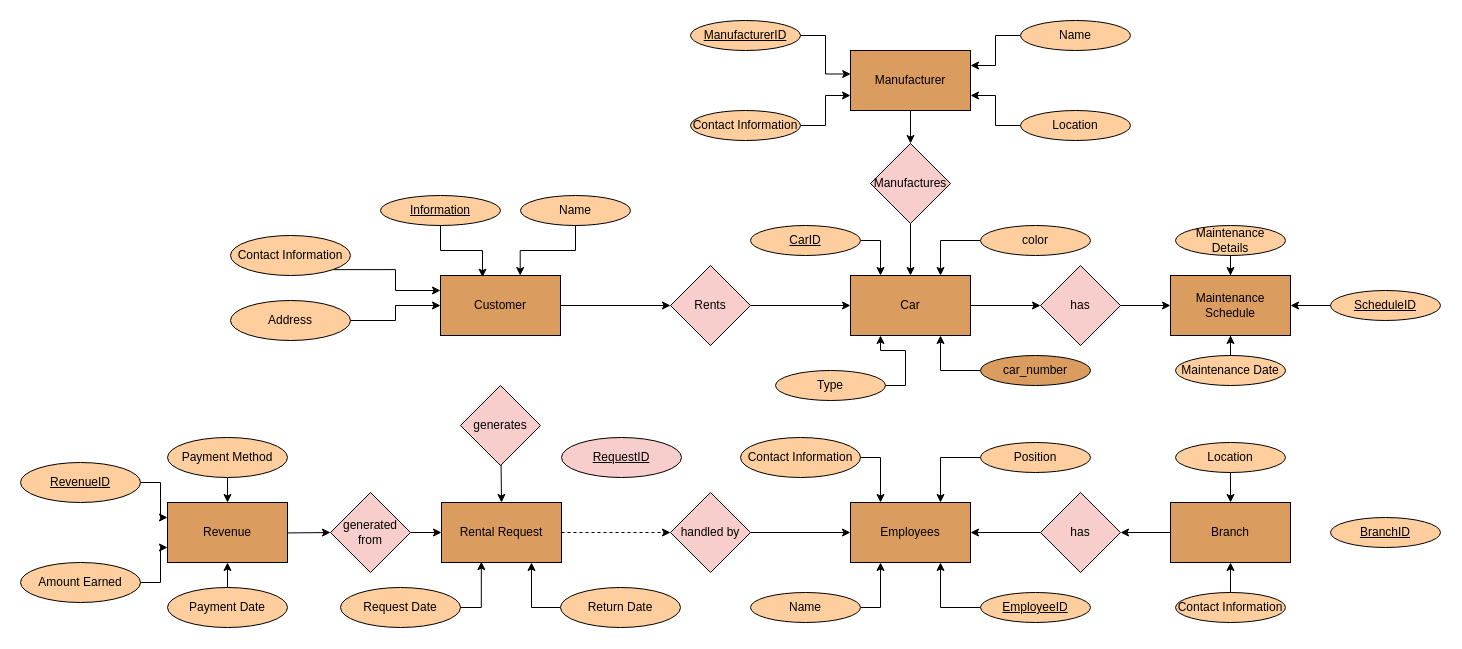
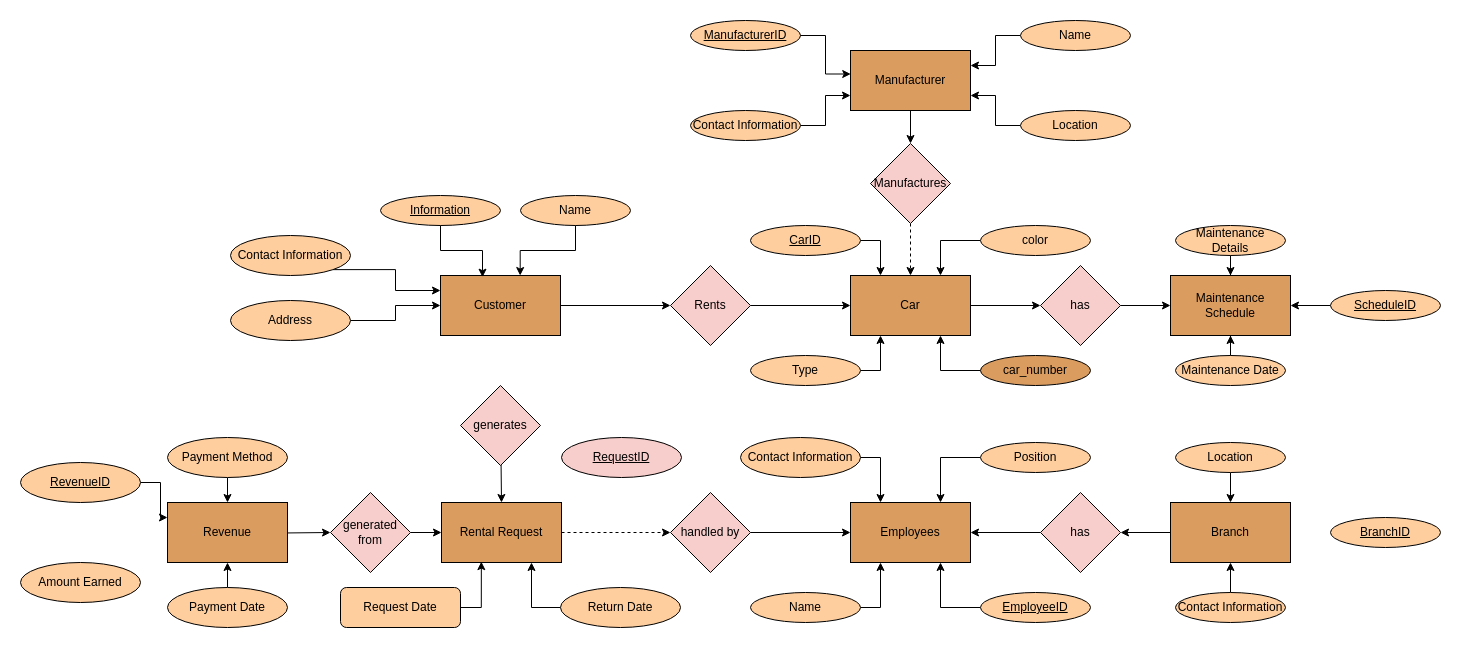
  <mxCell id="0" />
  <mxCell id="1" parent="0" />
  <mxCell id="2" style="edgeStyle=orthogonalEdgeStyle;rounded=0;orthogonalLoop=1;jettySize=auto;html=1;exitX=1;exitY=0.5;exitDx=0;exitDy=0;entryX=0;entryY=0.5;entryDx=0;entryDy=0;fillColor=#FFCE9F;" edge="1" parent="1" source="3" target="8"><mxGeometry relative="1" as="geometry" /></mxCell>
  <mxCell id="3" value="&lt;div&gt;Customer&lt;/div&gt;" style="rounded=0;whiteSpace=wrap;html=1;fillColor=#DB9C60;" vertex="1" parent="1"><mxGeometry x="440" y="275" width="120" height="60" as="geometry" /></mxCell>
  <mxCell id="4" style="edgeStyle=orthogonalEdgeStyle;rounded=0;orthogonalLoop=1;jettySize=auto;html=1;exitX=1;exitY=0.5;exitDx=0;exitDy=0;entryX=0;entryY=0.5;entryDx=0;entryDy=0;fillColor=#FFCE9F;" edge="1" parent="1" source="5" target="10"><mxGeometry relative="1" as="geometry" /></mxCell>
  <mxCell id="5" value="Car" style="rounded=0;whiteSpace=wrap;html=1;fillColor=#DB9C60;" vertex="1" parent="1"><mxGeometry x="850" y="275" width="120" height="60" as="geometry" /></mxCell>
  <mxCell id="6" value="Maintenance Schedule" style="rounded=0;whiteSpace=wrap;html=1;fillColor=#DB9C60;" vertex="1" parent="1"><mxGeometry x="1170" y="275" width="120" height="60" as="geometry" /></mxCell>
  <mxCell id="7" style="edgeStyle=orthogonalEdgeStyle;rounded=0;orthogonalLoop=1;jettySize=auto;html=1;exitX=1;exitY=0.5;exitDx=0;exitDy=0;entryX=0;entryY=0.5;entryDx=0;entryDy=0;fillColor=#FFCE9F;" edge="1" parent="1" source="8" target="5"><mxGeometry relative="1" as="geometry" /></mxCell>
  <mxCell id="8" value="Rents" style="rhombus;whiteSpace=wrap;html=1;fillColor=#F8CECC;" vertex="1" parent="1"><mxGeometry x="670" y="265" width="80" height="80" as="geometry" /></mxCell>
  <mxCell id="9" style="edgeStyle=orthogonalEdgeStyle;rounded=0;orthogonalLoop=1;jettySize=auto;html=1;exitX=1;exitY=0.5;exitDx=0;exitDy=0;entryX=0;entryY=0.5;entryDx=0;entryDy=0;fillColor=#FFCE9F;" edge="1" parent="1" source="10" target="6"><mxGeometry relative="1" as="geometry" /></mxCell>
  <mxCell id="10" value="has" style="rhombus;whiteSpace=wrap;html=1;fillColor=#F8CECC;" vertex="1" parent="1"><mxGeometry x="1040" y="265" width="80" height="80" as="geometry" /></mxCell>
  <mxCell id="11" style="edgeStyle=orthogonalEdgeStyle;rounded=0;orthogonalLoop=1;jettySize=auto;html=1;exitX=0.5;exitY=1;exitDx=0;exitDy=0;fillColor=#FFCE9F;" edge="1" parent="1" source="12" target="14"><mxGeometry relative="1" as="geometry" /></mxCell>
  <mxCell id="12" value="Manufacturer" style="rounded=0;whiteSpace=wrap;html=1;fillColor=#DB9C60;" vertex="1" parent="1"><mxGeometry x="850" y="50" width="120" height="60" as="geometry" /></mxCell>
- <mxCell id="13" style="edgeStyle=orthogonalEdgeStyle;rounded=0;orthogonalLoop=1;jettySize=auto;html=1;exitX=0.5;exitY=1;exitDx=0;exitDy=0;entryX=0.5;entryY=0;entryDx=0;entryDy=0;fillColor=#FFCE9F;" edge="1" parent="1" source="14" target="5"><mxGeometry relative="1" as="geometry" /></mxCell>
+ <mxCell id="13" style="edgeStyle=orthogonalEdgeStyle;rounded=0;orthogonalLoop=1;jettySize=auto;html=1;exitX=0.5;exitY=1;exitDx=0;exitDy=0;entryX=0.5;entryY=0;entryDx=0;entryDy=0;fillColor=#FFCE9F;dashed=1;" edge="1" parent="1" source="14" target="5"><mxGeometry relative="1" as="geometry" /></mxCell>
  <mxCell id="14" value="Manufactures" style="rhombus;whiteSpace=wrap;html=1;fillColor=#F8CECC;" vertex="1" parent="1"><mxGeometry x="870" y="143" width="80" height="80" as="geometry" /></mxCell>
  <mxCell id="15" style="edgeStyle=orthogonalEdgeStyle;rounded=0;orthogonalLoop=1;jettySize=auto;html=1;entryX=0;entryY=0.5;entryDx=0;entryDy=0;fillColor=#FFCE9F;dashed=1;" edge="1" parent="1" source="16" target="20"><mxGeometry relative="1" as="geometry" /></mxCell>
  <mxCell id="16" value="Rental Request" style="rounded=0;whiteSpace=wrap;html=1;fillColor=#DB9C60;" vertex="1" parent="1"><mxGeometry x="441" y="502" width="120" height="60" as="geometry" /></mxCell>
  <mxCell id="17" style="edgeStyle=orthogonalEdgeStyle;rounded=0;orthogonalLoop=1;jettySize=auto;html=1;exitX=0.5;exitY=1;exitDx=0;exitDy=0;fillColor=#FFCE9F;" edge="1" parent="1" target="16"><mxGeometry relative="1" as="geometry"><mxPoint x="500" y="412" as="sourcePoint" /></mxGeometry></mxCell>
  <mxCell id="18" value="generates" style="rhombus;whiteSpace=wrap;html=1;fillColor=#F8CECC;" vertex="1" parent="1"><mxGeometry x="460" y="385" width="80" height="80" as="geometry" /></mxCell>
  <mxCell id="19" style="edgeStyle=orthogonalEdgeStyle;rounded=0;orthogonalLoop=1;jettySize=auto;html=1;entryX=0;entryY=0.5;entryDx=0;entryDy=0;fillColor=#FFCE9F;" edge="1" parent="1" source="20" target="21"><mxGeometry relative="1" as="geometry" /></mxCell>
  <mxCell id="20" value="handled by" style="rhombus;whiteSpace=wrap;html=1;fillColor=#F8CECC;" vertex="1" parent="1"><mxGeometry x="670" y="492" width="80" height="80" as="geometry" /></mxCell>
  <mxCell id="21" value="Employees" style="rounded=0;whiteSpace=wrap;html=1;fillColor=#DB9C60;" vertex="1" parent="1"><mxGeometry x="850" y="502" width="120" height="60" as="geometry" /></mxCell>
  <mxCell id="22" style="edgeStyle=orthogonalEdgeStyle;rounded=0;orthogonalLoop=1;jettySize=auto;html=1;exitX=0;exitY=0.5;exitDx=0;exitDy=0;entryX=1;entryY=0.5;entryDx=0;entryDy=0;fillColor=#FFCE9F;" edge="1" parent="1" source="23" target="21"><mxGeometry relative="1" as="geometry" /></mxCell>
  <mxCell id="23" value="has" style="rhombus;whiteSpace=wrap;html=1;fillColor=#F8CECC;" vertex="1" parent="1"><mxGeometry x="1040" y="492" width="80" height="80" as="geometry" /></mxCell>
  <mxCell id="24" style="edgeStyle=orthogonalEdgeStyle;rounded=0;orthogonalLoop=1;jettySize=auto;html=1;entryX=1;entryY=0.5;entryDx=0;entryDy=0;startArrow=baseDash;startFill=0;strokeColor=default;fillColor=#FFCE9F;" edge="1" parent="1" source="25" target="23"><mxGeometry relative="1" as="geometry" /></mxCell>
  <mxCell id="25" value="Branch" style="rounded=0;whiteSpace=wrap;html=1;fillColor=#DB9C60;" vertex="1" parent="1"><mxGeometry x="1170" y="502" width="120" height="60" as="geometry" /></mxCell>
  <mxCell id="26" style="edgeStyle=orthogonalEdgeStyle;rounded=0;orthogonalLoop=1;jettySize=auto;html=1;entryX=0;entryY=0.5;entryDx=0;entryDy=0;fillColor=#FFCE9F;" edge="1" parent="1" target="29"><mxGeometry relative="1" as="geometry"><mxPoint x="232" y="532" as="sourcePoint" /><mxPoint x="322" y="532" as="targetPoint" /></mxGeometry></mxCell>
  <mxCell id="27" value="Revenue" style="rounded=0;whiteSpace=wrap;html=1;fillColor=#DB9C60;" vertex="1" parent="1"><mxGeometry x="167" y="502" width="120" height="60" as="geometry" /></mxCell>
  <mxCell id="28" style="edgeStyle=orthogonalEdgeStyle;rounded=0;orthogonalLoop=1;jettySize=auto;html=1;entryX=0;entryY=0.5;entryDx=0;entryDy=0;fillColor=#FFCE9F;" edge="1" parent="1" source="29" target="16"><mxGeometry relative="1" as="geometry" /></mxCell>
  <mxCell id="29" value="generated from" style="rhombus;whiteSpace=wrap;html=1;fillColor=#F8CECC;" vertex="1" parent="1"><mxGeometry x="330" y="492" width="80" height="80" as="geometry" /></mxCell>
  <mxCell id="30" style="edgeStyle=orthogonalEdgeStyle;rounded=0;orthogonalLoop=1;jettySize=auto;html=1;exitX=1;exitY=1;exitDx=0;exitDy=0;entryX=0;entryY=0.25;entryDx=0;entryDy=0;fillColor=#FFCE9F;" edge="1" parent="1" source="31" target="3"><mxGeometry relative="1" as="geometry" /></mxCell>
  <mxCell id="31" value="Contact Information" style="ellipse;whiteSpace=wrap;html=1;fillColor=#FFCE9F;" vertex="1" parent="1"><mxGeometry x="230" y="235" width="120" height="40" as="geometry" /></mxCell>
  <mxCell id="32" value="&lt;u&gt;Information&lt;/u&gt;" style="ellipse;whiteSpace=wrap;html=1;fillColor=#FFCE9F;" vertex="1" parent="1"><mxGeometry x="380" y="195" width="120" height="30" as="geometry" /></mxCell>
  <mxCell id="33" value="Name" style="ellipse;whiteSpace=wrap;html=1;fillColor=#FFCE9F;" vertex="1" parent="1"><mxGeometry x="520" y="195" width="110" height="30" as="geometry" /></mxCell>
  <mxCell id="34" style="edgeStyle=orthogonalEdgeStyle;rounded=0;orthogonalLoop=1;jettySize=auto;html=1;exitX=1;exitY=0.5;exitDx=0;exitDy=0;entryX=0;entryY=0.5;entryDx=0;entryDy=0;fillColor=#FFCE9F;" edge="1" parent="1" source="35" target="3"><mxGeometry relative="1" as="geometry"><mxPoint x="440" y="295" as="targetPoint" /></mxGeometry></mxCell>
  <mxCell id="35" value="Address" style="ellipse;whiteSpace=wrap;html=1;fillColor=#FFCE9F;" vertex="1" parent="1"><mxGeometry x="230" y="300" width="120" height="40" as="geometry" /></mxCell>
  <mxCell id="36" style="edgeStyle=orthogonalEdgeStyle;rounded=0;orthogonalLoop=1;jettySize=auto;html=1;exitX=0.5;exitY=1;exitDx=0;exitDy=0;entryX=0.664;entryY=0;entryDx=0;entryDy=0;entryPerimeter=0;fillColor=#FFCE9F;" edge="1" parent="1" source="33" target="3"><mxGeometry relative="1" as="geometry" /></mxCell>
  <mxCell id="37" style="edgeStyle=orthogonalEdgeStyle;rounded=0;orthogonalLoop=1;jettySize=auto;html=1;exitX=1;exitY=0.5;exitDx=0;exitDy=0;entryX=0.25;entryY=0;entryDx=0;entryDy=0;fillColor=#FFCE9F;" edge="1" parent="1" source="38" target="5"><mxGeometry relative="1" as="geometry" /></mxCell>
  <mxCell id="38" value="&lt;u&gt;CarID &lt;/u&gt;" style="ellipse;whiteSpace=wrap;html=1;fillColor=#FFCE9F;" vertex="1" parent="1"><mxGeometry x="750" y="225" width="110" height="30" as="geometry" /></mxCell>
  <mxCell id="39" style="edgeStyle=orthogonalEdgeStyle;rounded=0;orthogonalLoop=1;jettySize=auto;html=1;exitX=1;exitY=0.5;exitDx=0;exitDy=0;entryX=0.25;entryY=1;entryDx=0;entryDy=0;fillColor=#FFCE9F;" edge="1" parent="1" source="40" target="5"><mxGeometry relative="1" as="geometry" /></mxCell>
- <mxCell id="40" value="Type" style="ellipse;whiteSpace=wrap;html=1;fillColor=#FFCE9F;" vertex="1" parent="1"><mxGeometry x="775" y="370" width="110" height="30" as="geometry" /></mxCell>
+ <mxCell id="40" value="Type" style="ellipse;whiteSpace=wrap;html=1;fillColor=#FFCE9F;" vertex="1" parent="1"><mxGeometry x="750" y="355" width="110" height="30" as="geometry" /></mxCell>
  <mxCell id="41" style="edgeStyle=orthogonalEdgeStyle;rounded=0;orthogonalLoop=1;jettySize=auto;html=1;exitX=0;exitY=0.5;exitDx=0;exitDy=0;entryX=0.75;entryY=1;entryDx=0;entryDy=0;fillColor=#FFCE9F;" edge="1" parent="1" source="42" target="5"><mxGeometry relative="1" as="geometry" /></mxCell>
  <mxCell id="42" value="car_number" style="ellipse;whiteSpace=wrap;html=1;fillColor=#db9c60;" vertex="1" parent="1"><mxGeometry x="980" y="355" width="110" height="30" as="geometry" /></mxCell>
  <mxCell id="43" value="&lt;u&gt;ManufacturerID&lt;/u&gt;" style="ellipse;whiteSpace=wrap;html=1;fillColor=#FFCE9F;" vertex="1" parent="1"><mxGeometry x="690" y="20" width="110" height="30" as="geometry" /></mxCell>
  <mxCell id="44" style="edgeStyle=orthogonalEdgeStyle;rounded=0;orthogonalLoop=1;jettySize=auto;html=1;entryX=0;entryY=0.75;entryDx=0;entryDy=0;fillColor=#FFCE9F;" edge="1" parent="1" source="45" target="12"><mxGeometry relative="1" as="geometry" /></mxCell>
  <mxCell id="45" value="Contact Information" style="ellipse;whiteSpace=wrap;html=1;fillColor=#FFCE9F;" vertex="1" parent="1"><mxGeometry x="690" y="110" width="110" height="30" as="geometry" /></mxCell>
  <mxCell id="46" style="edgeStyle=orthogonalEdgeStyle;rounded=0;orthogonalLoop=1;jettySize=auto;html=1;entryX=1;entryY=0.25;entryDx=0;entryDy=0;fillColor=#FFCE9F;" edge="1" parent="1" source="47" target="12"><mxGeometry relative="1" as="geometry" /></mxCell>
  <mxCell id="47" value="Name" style="ellipse;whiteSpace=wrap;html=1;fillColor=#FFCE9F;" vertex="1" parent="1"><mxGeometry x="1020" y="20" width="110" height="30" as="geometry" /></mxCell>
  <mxCell id="48" style="edgeStyle=orthogonalEdgeStyle;rounded=0;orthogonalLoop=1;jettySize=auto;html=1;entryX=1;entryY=0.75;entryDx=0;entryDy=0;fillColor=#FFCE9F;" edge="1" parent="1" source="49" target="12"><mxGeometry relative="1" as="geometry" /></mxCell>
  <mxCell id="49" value="Location" style="ellipse;whiteSpace=wrap;html=1;fillColor=#FFCE9F;" vertex="1" parent="1"><mxGeometry x="1020" y="110" width="110" height="30" as="geometry" /></mxCell>
  <mxCell id="50" style="edgeStyle=orthogonalEdgeStyle;rounded=0;orthogonalLoop=1;jettySize=auto;html=1;entryX=0.002;entryY=0.392;entryDx=0;entryDy=0;entryPerimeter=0;fillColor=#FFCE9F;" edge="1" parent="1" source="43" target="12"><mxGeometry relative="1" as="geometry" /></mxCell>
  <mxCell id="51" style="edgeStyle=orthogonalEdgeStyle;rounded=0;orthogonalLoop=1;jettySize=auto;html=1;entryX=0.75;entryY=0;entryDx=0;entryDy=0;fillColor=#FFCE9F;" edge="1" parent="1" source="52" target="5"><mxGeometry relative="1" as="geometry" /></mxCell>
  <mxCell id="52" value="color" style="ellipse;whiteSpace=wrap;html=1;fillColor=#FFCE9F;" vertex="1" parent="1"><mxGeometry x="980" y="225" width="110" height="30" as="geometry" /></mxCell>
  <mxCell id="53" style="edgeStyle=orthogonalEdgeStyle;rounded=0;orthogonalLoop=1;jettySize=auto;html=1;entryX=0.35;entryY=0.028;entryDx=0;entryDy=0;entryPerimeter=0;fillColor=#FFCE9F;" edge="1" parent="1" source="32" target="3"><mxGeometry relative="1" as="geometry" /></mxCell>
  <mxCell id="54" style="edgeStyle=orthogonalEdgeStyle;rounded=0;orthogonalLoop=1;jettySize=auto;html=1;entryX=1;entryY=0.5;entryDx=0;entryDy=0;fillColor=#FFCE9F;" edge="1" parent="1" source="55" target="6"><mxGeometry relative="1" as="geometry" /></mxCell>
  <mxCell id="55" value="&lt;u&gt;ScheduleID&lt;/u&gt;" style="ellipse;whiteSpace=wrap;html=1;fillColor=#FFCE9F;" vertex="1" parent="1"><mxGeometry x="1330" y="290" width="110" height="30" as="geometry" /></mxCell>
  <mxCell id="56" style="edgeStyle=orthogonalEdgeStyle;rounded=0;orthogonalLoop=1;jettySize=auto;html=1;entryX=0.5;entryY=0;entryDx=0;entryDy=0;fillColor=#FFCE9F;" edge="1" parent="1" source="57" target="6"><mxGeometry relative="1" as="geometry" /></mxCell>
  <mxCell id="57" value="Maintenance Details" style="ellipse;whiteSpace=wrap;html=1;fillColor=#FFCE9F;" vertex="1" parent="1"><mxGeometry x="1175" y="225" width="110" height="30" as="geometry" /></mxCell>
  <mxCell id="58" style="edgeStyle=orthogonalEdgeStyle;rounded=0;orthogonalLoop=1;jettySize=auto;html=1;entryX=0.5;entryY=1;entryDx=0;entryDy=0;fillColor=#FFCE9F;" edge="1" parent="1" source="59" target="6"><mxGeometry relative="1" as="geometry" /></mxCell>
  <mxCell id="59" value="Maintenance Date" style="ellipse;whiteSpace=wrap;html=1;fillColor=#FFCE9F;" vertex="1" parent="1"><mxGeometry x="1175" y="355" width="110" height="30" as="geometry" /></mxCell>
  <mxCell id="60" value="&lt;u&gt;BranchID&lt;/u&gt;" style="ellipse;whiteSpace=wrap;html=1;fillColor=#FFCE9F;" vertex="1" parent="1"><mxGeometry x="1330" y="517" width="110" height="30" as="geometry" /></mxCell>
  <mxCell id="61" style="edgeStyle=orthogonalEdgeStyle;rounded=0;orthogonalLoop=1;jettySize=auto;html=1;entryX=0.5;entryY=1;entryDx=0;entryDy=0;fillColor=#FFCE9F;" edge="1" parent="1" source="62" target="25"><mxGeometry relative="1" as="geometry" /></mxCell>
  <mxCell id="62" value="Contact Information" style="ellipse;whiteSpace=wrap;html=1;fillColor=#FFCE9F;" vertex="1" parent="1"><mxGeometry x="1175" y="592" width="110" height="30" as="geometry" /></mxCell>
  <mxCell id="63" style="edgeStyle=orthogonalEdgeStyle;rounded=0;orthogonalLoop=1;jettySize=auto;html=1;fillColor=#FFCE9F;" edge="1" parent="1" source="64" target="25"><mxGeometry relative="1" as="geometry" /></mxCell>
  <mxCell id="64" value="Location" style="ellipse;whiteSpace=wrap;html=1;fillColor=#FFCE9F;" vertex="1" parent="1"><mxGeometry x="1175" y="442" width="110" height="30" as="geometry" /></mxCell>
  <mxCell id="65" style="edgeStyle=orthogonalEdgeStyle;rounded=0;orthogonalLoop=1;jettySize=auto;html=1;entryX=0.25;entryY=0;entryDx=0;entryDy=0;exitX=1;exitY=0.5;exitDx=0;exitDy=0;fillColor=#FFCE9F;" edge="1" parent="1" source="66" target="21"><mxGeometry relative="1" as="geometry" /></mxCell>
  <mxCell id="66" value="Contact Information" style="ellipse;whiteSpace=wrap;html=1;fillColor=#FFCE9F;" vertex="1" parent="1"><mxGeometry x="740" y="437" width="120" height="40" as="geometry" /></mxCell>
  <mxCell id="67" style="edgeStyle=orthogonalEdgeStyle;rounded=0;orthogonalLoop=1;jettySize=auto;html=1;entryX=0.75;entryY=0;entryDx=0;entryDy=0;fillColor=#FFCE9F;" edge="1" parent="1" source="68" target="21"><mxGeometry relative="1" as="geometry" /></mxCell>
  <mxCell id="68" value="Position" style="ellipse;whiteSpace=wrap;html=1;fillColor=#FFCE9F;" vertex="1" parent="1"><mxGeometry x="980" y="442" width="110" height="30" as="geometry" /></mxCell>
  <mxCell id="69" style="edgeStyle=orthogonalEdgeStyle;rounded=0;orthogonalLoop=1;jettySize=auto;html=1;entryX=0.25;entryY=1;entryDx=0;entryDy=0;fillColor=#FFCE9F;" edge="1" parent="1" source="70" target="21"><mxGeometry relative="1" as="geometry"><Array as="points"><mxPoint x="880" y="607" /></Array></mxGeometry></mxCell>
  <mxCell id="70" value="Name" style="ellipse;whiteSpace=wrap;html=1;fillColor=#FFCE9F;" vertex="1" parent="1"><mxGeometry x="750" y="592" width="110" height="30" as="geometry" /></mxCell>
  <mxCell id="71" style="edgeStyle=orthogonalEdgeStyle;rounded=0;orthogonalLoop=1;jettySize=auto;html=1;entryX=0.75;entryY=1;entryDx=0;entryDy=0;fillColor=#FFCE9F;" edge="1" parent="1" source="72" target="21"><mxGeometry relative="1" as="geometry" /></mxCell>
  <mxCell id="72" value="&lt;u&gt;EmployeeID&lt;/u&gt;" style="ellipse;whiteSpace=wrap;html=1;fillColor=#FFCE9F;" vertex="1" parent="1"><mxGeometry x="980" y="592" width="110" height="30" as="geometry" /></mxCell>
  <mxCell id="73" value="&lt;u&gt;RequestID&lt;/u&gt;" style="ellipse;whiteSpace=wrap;html=1;fillColor=#f8cecc;" vertex="1" parent="1"><mxGeometry x="561" y="437" width="120" height="40" as="geometry" /></mxCell>
  <mxCell id="74" style="edgeStyle=orthogonalEdgeStyle;rounded=0;orthogonalLoop=1;jettySize=auto;html=1;exitX=0;exitY=0.5;exitDx=0;exitDy=0;entryX=0.75;entryY=1;entryDx=0;entryDy=0;fillColor=#FFCE9F;" edge="1" parent="1" source="75" target="16"><mxGeometry relative="1" as="geometry" /></mxCell>
  <mxCell id="75" value="Return Date" style="ellipse;whiteSpace=wrap;html=1;fillColor=#FFCE9F;" vertex="1" parent="1"><mxGeometry x="560" y="587" width="120" height="40" as="geometry" /></mxCell>
- <mxCell id="76" value="Request Date" style="ellipse;whiteSpace=wrap;html=1;fillColor=#FFCE9F;" vertex="1" parent="1"><mxGeometry x="340" y="587" width="120" height="40" as="geometry" /></mxCell>
+ <mxCell id="76" value="Request Date" style="whiteSpace=wrap;html=1;fillColor=#FFCE9F;rounded=1;" vertex="1" parent="1"><mxGeometry x="340" y="587" width="120" height="40" as="geometry" /></mxCell>
  <mxCell id="77" style="edgeStyle=orthogonalEdgeStyle;rounded=0;orthogonalLoop=1;jettySize=auto;html=1;exitX=1;exitY=0.5;exitDx=0;exitDy=0;entryX=0.332;entryY=0.986;entryDx=0;entryDy=0;entryPerimeter=0;fillColor=#FFCE9F;" edge="1" parent="1" source="76" target="16"><mxGeometry relative="1" as="geometry" /></mxCell>
  <mxCell id="78" style="edgeStyle=orthogonalEdgeStyle;rounded=0;orthogonalLoop=1;jettySize=auto;html=1;exitX=0.5;exitY=0;exitDx=0;exitDy=0;fillColor=#FFCE9F;" edge="1" parent="1" source="79" target="27"><mxGeometry relative="1" as="geometry" /></mxCell>
  <mxCell id="79" value="Payment Date" style="ellipse;whiteSpace=wrap;html=1;fillColor=#FFCE9F;" vertex="1" parent="1"><mxGeometry x="167" y="587" width="120" height="40" as="geometry" /></mxCell>
- <mxCell id="80" style="edgeStyle=orthogonalEdgeStyle;rounded=0;orthogonalLoop=1;jettySize=auto;html=1;entryX=0;entryY=0.75;entryDx=0;entryDy=0;fillColor=#FFCE9F;" edge="1" parent="1" source="81" target="27"><mxGeometry relative="1" as="geometry" /></mxCell>
  <mxCell id="81" value="Amount Earned" style="ellipse;whiteSpace=wrap;html=1;fillColor=#FFCE9F;" vertex="1" parent="1"><mxGeometry x="20" y="562" width="120" height="40" as="geometry" /></mxCell>
  <mxCell id="82" style="edgeStyle=orthogonalEdgeStyle;rounded=0;orthogonalLoop=1;jettySize=auto;html=1;entryX=0;entryY=0.25;entryDx=0;entryDy=0;fillColor=#FFCE9F;" edge="1" parent="1" source="83" target="27"><mxGeometry relative="1" as="geometry" /></mxCell>
  <mxCell id="83" value="&lt;u&gt;RevenueID&lt;/u&gt;" style="ellipse;whiteSpace=wrap;html=1;fillColor=#FFCE9F;" vertex="1" parent="1"><mxGeometry x="20" y="462" width="120" height="40" as="geometry" /></mxCell>
  <mxCell id="84" style="edgeStyle=orthogonalEdgeStyle;rounded=0;orthogonalLoop=1;jettySize=auto;html=1;entryX=0.5;entryY=0;entryDx=0;entryDy=0;fillColor=#FFCE9F;" edge="1" parent="1" source="85" target="27"><mxGeometry relative="1" as="geometry" /></mxCell>
  <mxCell id="85" value="Payment Method" style="ellipse;whiteSpace=wrap;html=1;fillColor=#FFCE9F;" vertex="1" parent="1"><mxGeometry x="167" y="437" width="120" height="40" as="geometry" /></mxCell>
